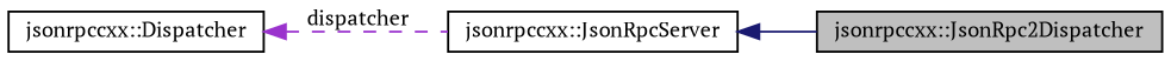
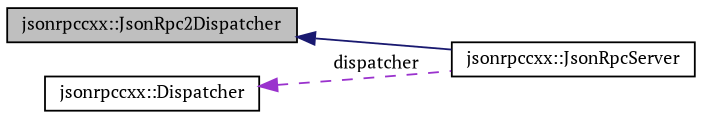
  digraph {
    fontname="PT Serif"
    rankdir=LR
    node [color=black fillcolor=white fontname="PT Serif" fontsize=10 shape=record style=filled]
    edge [dir=back fontname="PT Serif" fontsize=10 labelfontname=Helvetica labelfontsize=10]
    n1 [fillcolor=grey75 fontcolor=black height=0.2 label="jsonrpccxx::JsonRpc2Dispatcher" width=0.4]
    n2 [height=0.2 label="jsonrpccxx::JsonRpcServer" width=0.4]
    n3 [height=0.2 label="jsonrpccxx::Dispatcher" width=0.4]
-   n2 -> n1 [color=midnightblue style=solid]
+   n1 -> n2 [color=midnightblue style=solid]
    n3 -> n2 [color=darkorchid3 label=" dispatcher" style=dashed]
  }
